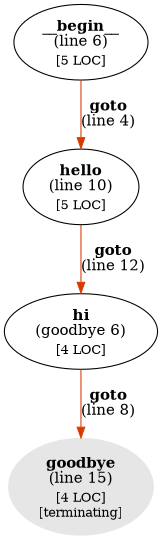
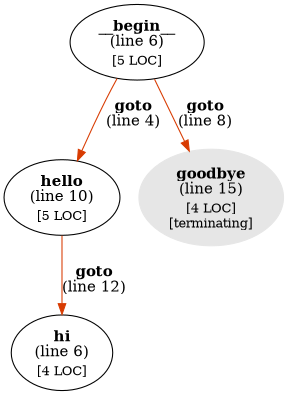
  digraph {
    edge [color="#d83b01"]
    n1 [label=<<b>__begin__</b><br/>(line 6)<br/><sub>[5 LOC]</sub>>]
    n2 [label=<<b>hello</b><br/>(line 10)<br/><sub>[5 LOC]</sub>>]
-   n3 [label=<<b>hi</b><br/>(goodbye 6)<br/><sub>[4 LOC]</sub>>]
+   n3 [label=<<b>hi</b><br/>(line 6)<br/><sub>[4 LOC]</sub>>]
    n4 [color="#e6e6e6" label=<<b>goodbye</b><br/>(line 15)<br/><sub>[4 LOC]</sub><br/><sub>[terminating]</sub>> style=filled]
    n1 -> n2 [label=<<b>goto</b><br />(line 4)>]
    n2 -> n3 [label=<<b>goto</b><br />(line 12)>]
-   n3 -> n4 [label=<<b>goto</b><br />(line 8)>]
+   n1 -> n4 [label=<<b>goto</b><br />(line 8)>]
  }
